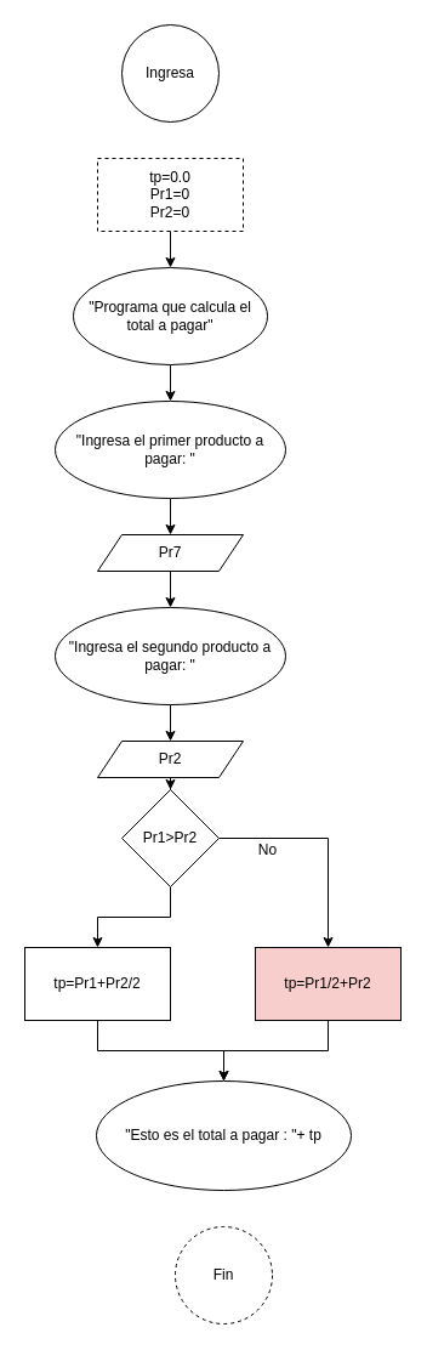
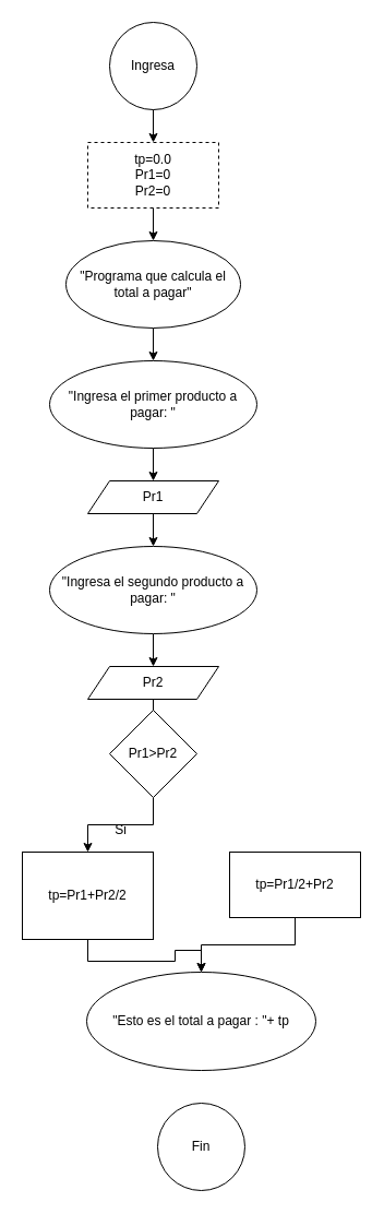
  <mxCell id="0" />
  <mxCell id="1" parent="0" />
  <mxCell id="2" value="Ingresa" style="ellipse;whiteSpace=wrap;html=1;aspect=fixed;" vertex="1" parent="1"><mxGeometry x="100" width="80" height="80" as="geometry" y="20" /></mxCell>
+ <mxCell id="3" value="" style="endArrow=classic;html=1;exitX=0.5;exitY=1;exitDx=0;exitDy=0;entryX=0.5;entryY=0;entryDx=0;entryDy=0;" edge="1" parent="1" source="2" target="4"><mxGeometry width="50" height="50" relative="1" as="geometry"><mxPoint x="320" y="250" as="sourcePoint" /><mxPoint x="140" y="130" as="targetPoint" /></mxGeometry></mxCell>
  <mxCell id="4" value="tp=0.0&lt;br&gt;Pr1=0&lt;br&gt;Pr2=0" style="rounded=0;whiteSpace=wrap;html=1;dashed=1;" vertex="1" parent="1"><mxGeometry x="80" y="130" width="120" height="60" as="geometry" /></mxCell>
  <mxCell id="5" value="" style="endArrow=classic;html=1;exitX=0.5;exitY=1;exitDx=0;exitDy=0;" edge="1" parent="1" source="4" target="7"><mxGeometry width="50" height="50" relative="1" as="geometry"><mxPoint x="320" y="230" as="sourcePoint" /><mxPoint x="370" y="180" as="targetPoint" /></mxGeometry></mxCell>
  <mxCell id="6" style="edgeStyle=orthogonalEdgeStyle;rounded=0;orthogonalLoop=1;jettySize=auto;html=1;entryX=0.5;entryY=0;entryDx=0;entryDy=0;" edge="1" parent="1" source="7" target="9"><mxGeometry relative="1" as="geometry"><mxPoint x="140" y="330" as="targetPoint" /></mxGeometry></mxCell>
  <mxCell id="7" value="&quot;Programa que calcula el total a pagar&quot;" style="ellipse;whiteSpace=wrap;html=1;" vertex="1" parent="1"><mxGeometry x="60" y="220" width="160" height="80" as="geometry" /></mxCell>
  <mxCell id="8" style="edgeStyle=orthogonalEdgeStyle;rounded=0;orthogonalLoop=1;jettySize=auto;html=1;" edge="1" parent="1" source="9" target="11"><mxGeometry relative="1" as="geometry" /></mxCell>
  <mxCell id="9" value="&quot;Ingresa el primer producto a pagar: &quot;" style="ellipse;whiteSpace=wrap;html=1;" vertex="1" parent="1"><mxGeometry x="45" y="330" width="190" height="80" as="geometry" /></mxCell>
  <mxCell id="10" style="edgeStyle=orthogonalEdgeStyle;rounded=0;orthogonalLoop=1;jettySize=auto;html=1;entryX=0.5;entryY=0;entryDx=0;entryDy=0;" edge="1" parent="1" source="11" target="13"><mxGeometry relative="1" as="geometry" /></mxCell>
- <mxCell id="11" value="Pr7" style="shape=parallelogram;perimeter=parallelogramPerimeter;whiteSpace=wrap;html=1;fixedSize=1;" vertex="1" parent="1"><mxGeometry x="80" y="440" width="120" height="30" as="geometry" /></mxCell>
+ <mxCell id="11" value="Pr1" style="shape=parallelogram;perimeter=parallelogramPerimeter;whiteSpace=wrap;html=1;fixedSize=1;" vertex="1" parent="1"><mxGeometry x="80" y="440" width="120" height="30" as="geometry" /></mxCell>
  <mxCell id="12" style="edgeStyle=orthogonalEdgeStyle;rounded=0;orthogonalLoop=1;jettySize=auto;html=1;" edge="1" parent="1" source="13" target="15"><mxGeometry relative="1" as="geometry" /></mxCell>
  <mxCell id="13" value="&quot;Ingresa el segundo producto a pagar: &quot;" style="ellipse;whiteSpace=wrap;html=1;" vertex="1" parent="1"><mxGeometry x="45" y="500" width="190" height="80" as="geometry" /></mxCell>
- <mxCell id="14" style="edgeStyle=orthogonalEdgeStyle;rounded=0;orthogonalLoop=1;jettySize=auto;html=1;entryX=0.5;entryY=0;entryDx=0;entryDy=0;" edge="1" parent="1" source="15" target="18"><mxGeometry relative="1" as="geometry" /></mxCell>
+ <mxCell id="14" style="edgeStyle=orthogonalEdgeStyle;rounded=0;orthogonalLoop=1;jettySize=auto;html=1;entryX=0.5;entryY=0;entryDx=0;entryDy=0;endArrow=none;" edge="1" parent="1" source="15" target="18"><mxGeometry relative="1" as="geometry" /></mxCell>
  <mxCell id="15" value="Pr2" style="shape=parallelogram;perimeter=parallelogramPerimeter;whiteSpace=wrap;html=1;fixedSize=1;" vertex="1" parent="1"><mxGeometry x="80" y="610" width="120" height="30" as="geometry" /></mxCell>
- <mxCell id="16" style="edgeStyle=orthogonalEdgeStyle;rounded=0;orthogonalLoop=1;jettySize=auto;html=1;entryX=0.5;entryY=0;entryDx=0;entryDy=0;" edge="1" parent="1" source="18" target="20"><mxGeometry relative="1" as="geometry" /></mxCell>
  <mxCell id="17" style="edgeStyle=orthogonalEdgeStyle;rounded=0;orthogonalLoop=1;jettySize=auto;html=1;exitX=0.5;exitY=1;exitDx=0;exitDy=0;entryX=0.5;entryY=0;entryDx=0;entryDy=0;" edge="1" parent="1" source="18" target="24"><mxGeometry relative="1" as="geometry" /></mxCell>
  <mxCell id="18" value="Pr1&amp;gt;Pr2" style="rhombus;whiteSpace=wrap;html=1;" vertex="1" parent="1"><mxGeometry x="100" y="650" width="80" height="80" as="geometry" /></mxCell>
  <mxCell id="19" style="edgeStyle=orthogonalEdgeStyle;rounded=0;orthogonalLoop=1;jettySize=auto;html=1;entryX=0.5;entryY=0;entryDx=0;entryDy=0;" edge="1" parent="1" source="20" target="26"><mxGeometry relative="1" as="geometry" /></mxCell>
- <mxCell id="20" value="tp=Pr1/2+Pr2" style="rounded=0;whiteSpace=wrap;html=1;fillColor=#f8cecc;" vertex="1" parent="1"><mxGeometry x="210" y="780" width="120" height="60" as="geometry" /></mxCell>
- <mxCell id="22" value="No" style="text;html=1;align=center;verticalAlign=middle;resizable=0;points=[];autosize=1;" vertex="1" parent="1"><mxGeometry x="205" y="690" width="30" height="20" as="geometry" /></mxCell>
+ <mxCell id="20" value="tp=Pr1/2+Pr2" style="rounded=0;whiteSpace=wrap;html=1;" vertex="1" parent="1"><mxGeometry x="210" y="780" width="120" height="60" as="geometry" /></mxCell>
+ <mxCell id="21" value="Si" style="text;html=1;align=center;verticalAlign=middle;resizable=0;points=[];autosize=1;" vertex="1" parent="1"><mxGeometry x="95" y="750" width="30" height="20" as="geometry" /></mxCell>
  <mxCell id="23" style="edgeStyle=orthogonalEdgeStyle;rounded=0;orthogonalLoop=1;jettySize=auto;html=1;entryX=0.5;entryY=0;entryDx=0;entryDy=0;" edge="1" parent="1" source="24" target="26"><mxGeometry relative="1" as="geometry" /></mxCell>
- <mxCell id="24" value="tp=Pr1+Pr2/2" style="whiteSpace=wrap;html=1;" vertex="1" parent="1"><mxGeometry x="20" y="780" width="120" height="60" as="geometry" /></mxCell>
- <mxCell id="25" value="Fin" style="ellipse;whiteSpace=wrap;html=1;aspect=fixed;dashed=1;" vertex="1" parent="1"><mxGeometry x="144" y="1010" width="80" height="80" as="geometry" /></mxCell>
+ <mxCell id="24" value="tp=Pr1+Pr2/2" style="whiteSpace=wrap;html=1;" vertex="1" parent="1"><mxGeometry x="20" y="780" width="120" height="80" as="geometry" /></mxCell>
+ <mxCell id="25" value="Fin" style="ellipse;whiteSpace=wrap;html=1;aspect=fixed;" vertex="1" parent="1"><mxGeometry x="144" y="1010" width="80" height="80" as="geometry" /></mxCell>
  <mxCell id="26" value="&quot;Esto es el total a pagar : &quot;+ tp" style="ellipse;whiteSpace=wrap;html=1;" vertex="1" parent="1"><mxGeometry x="79" y="890" width="210" height="90" as="geometry" /></mxCell>
